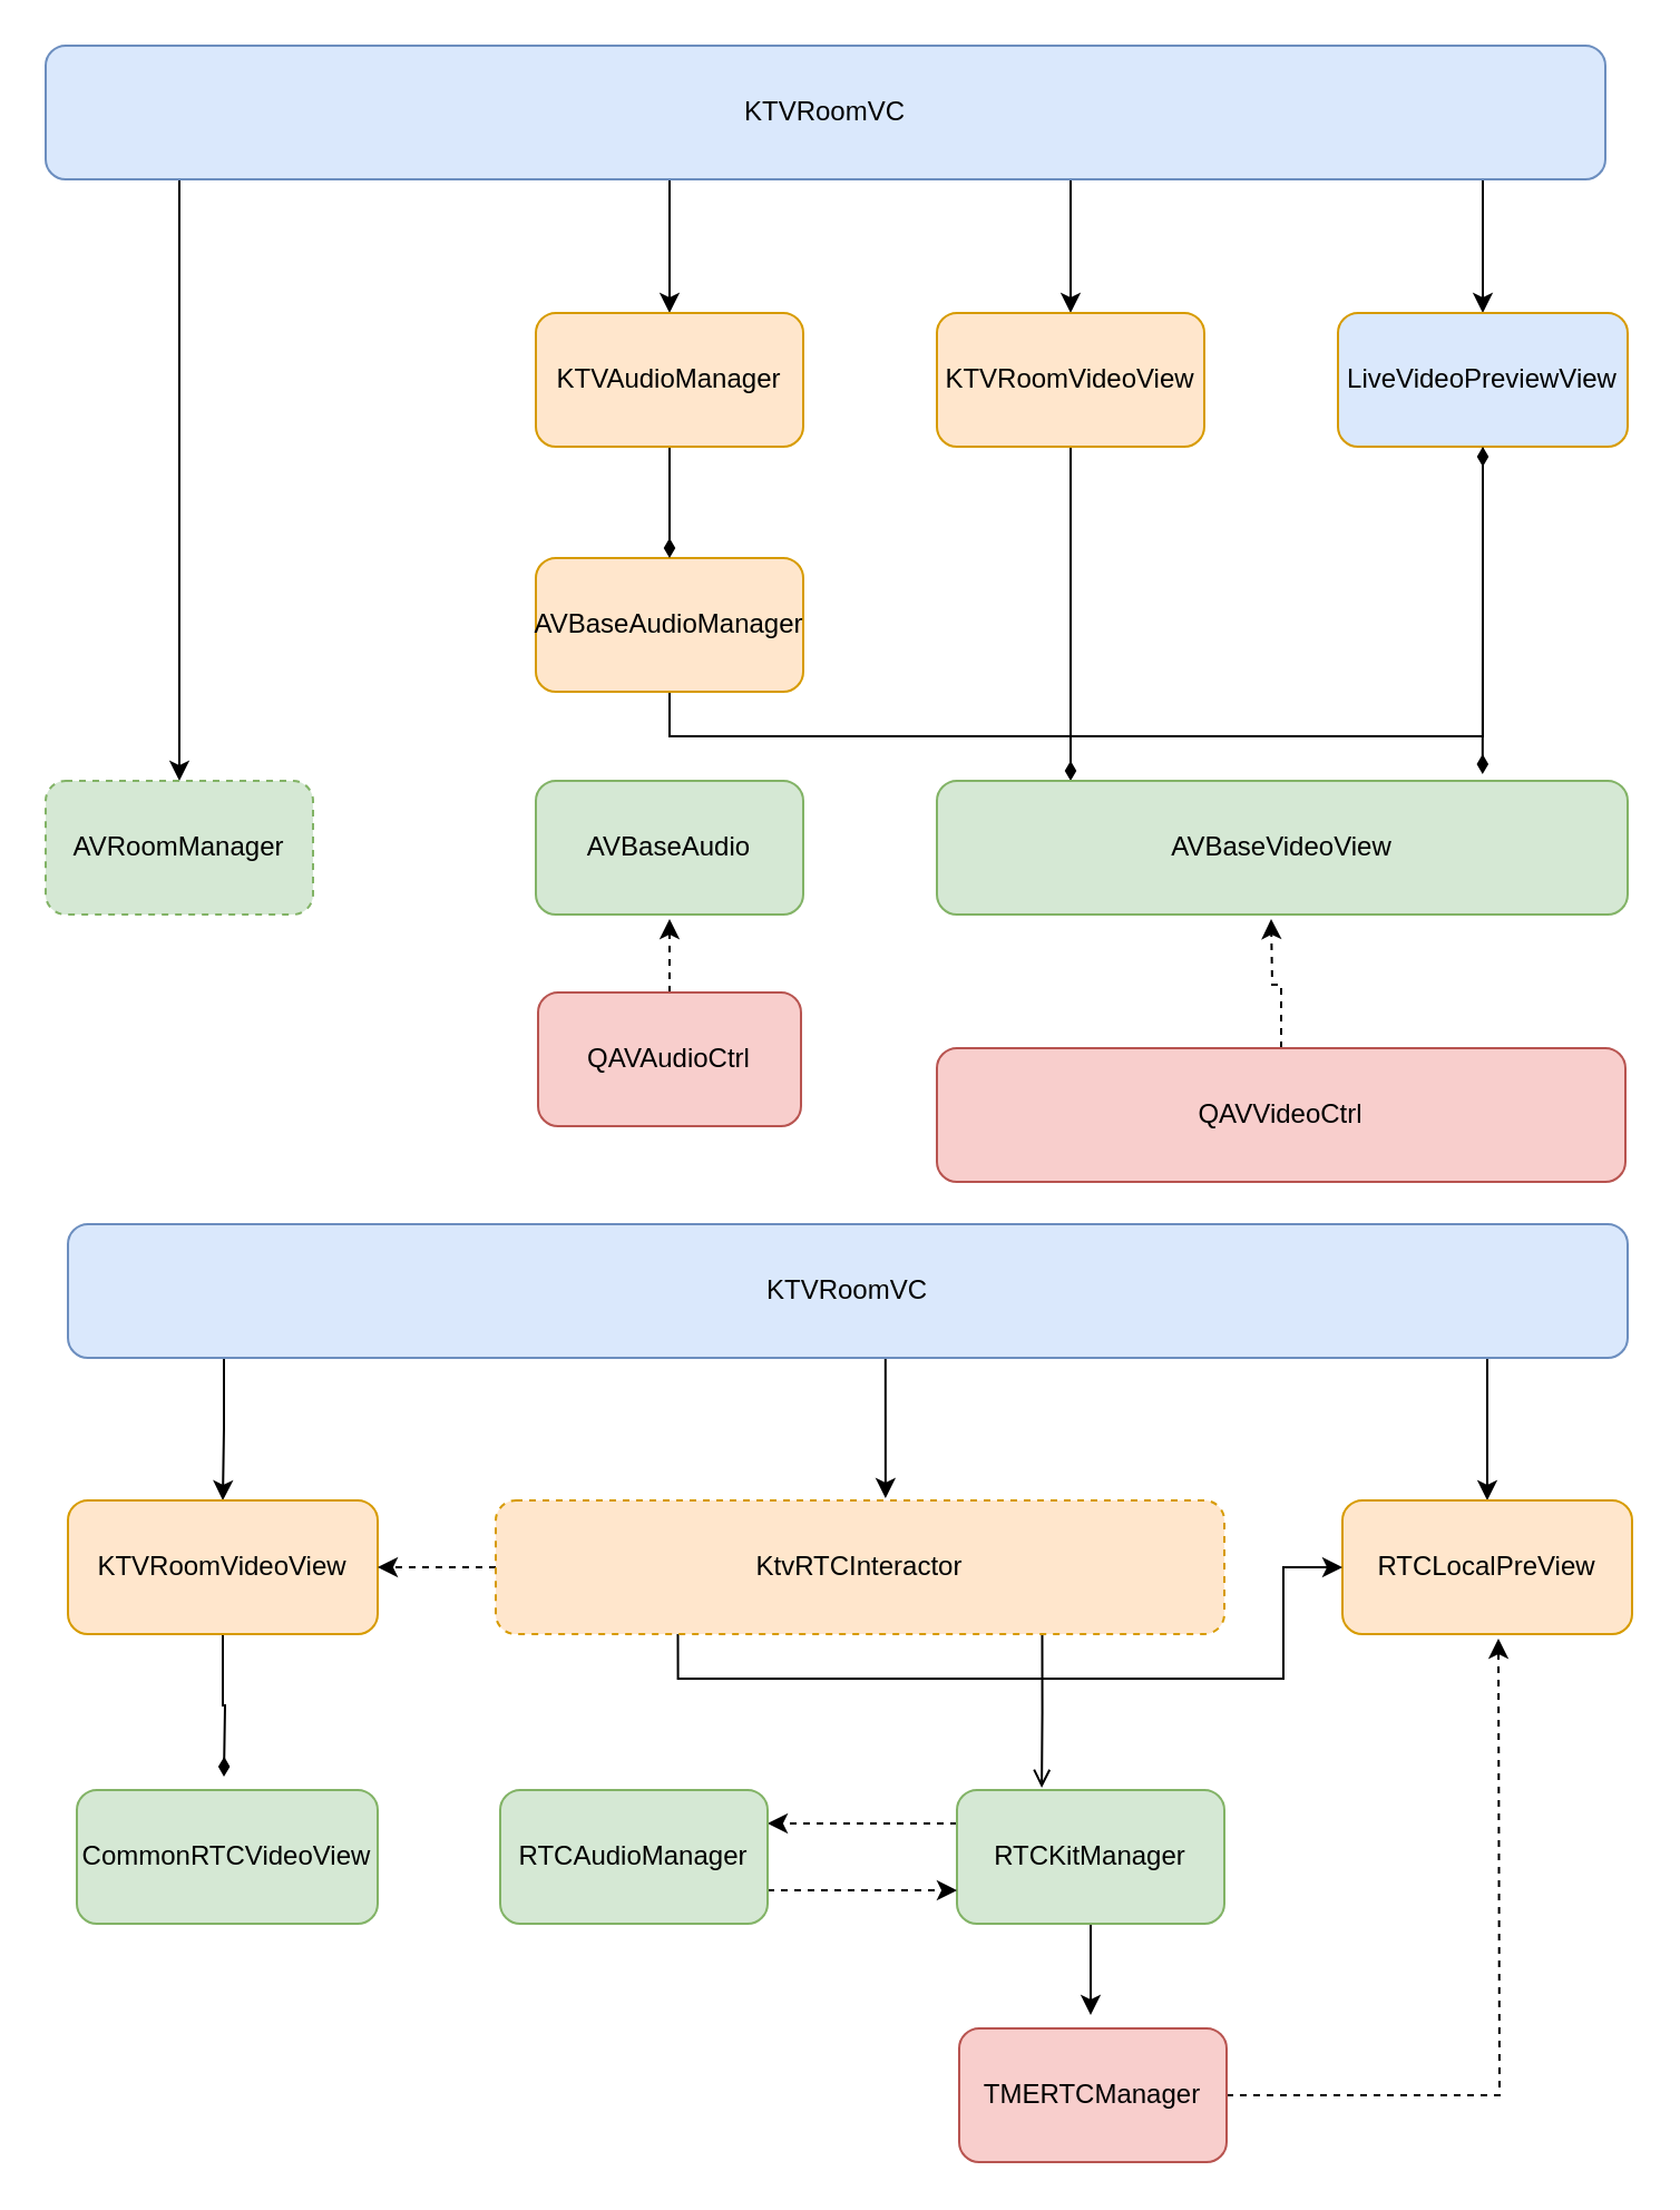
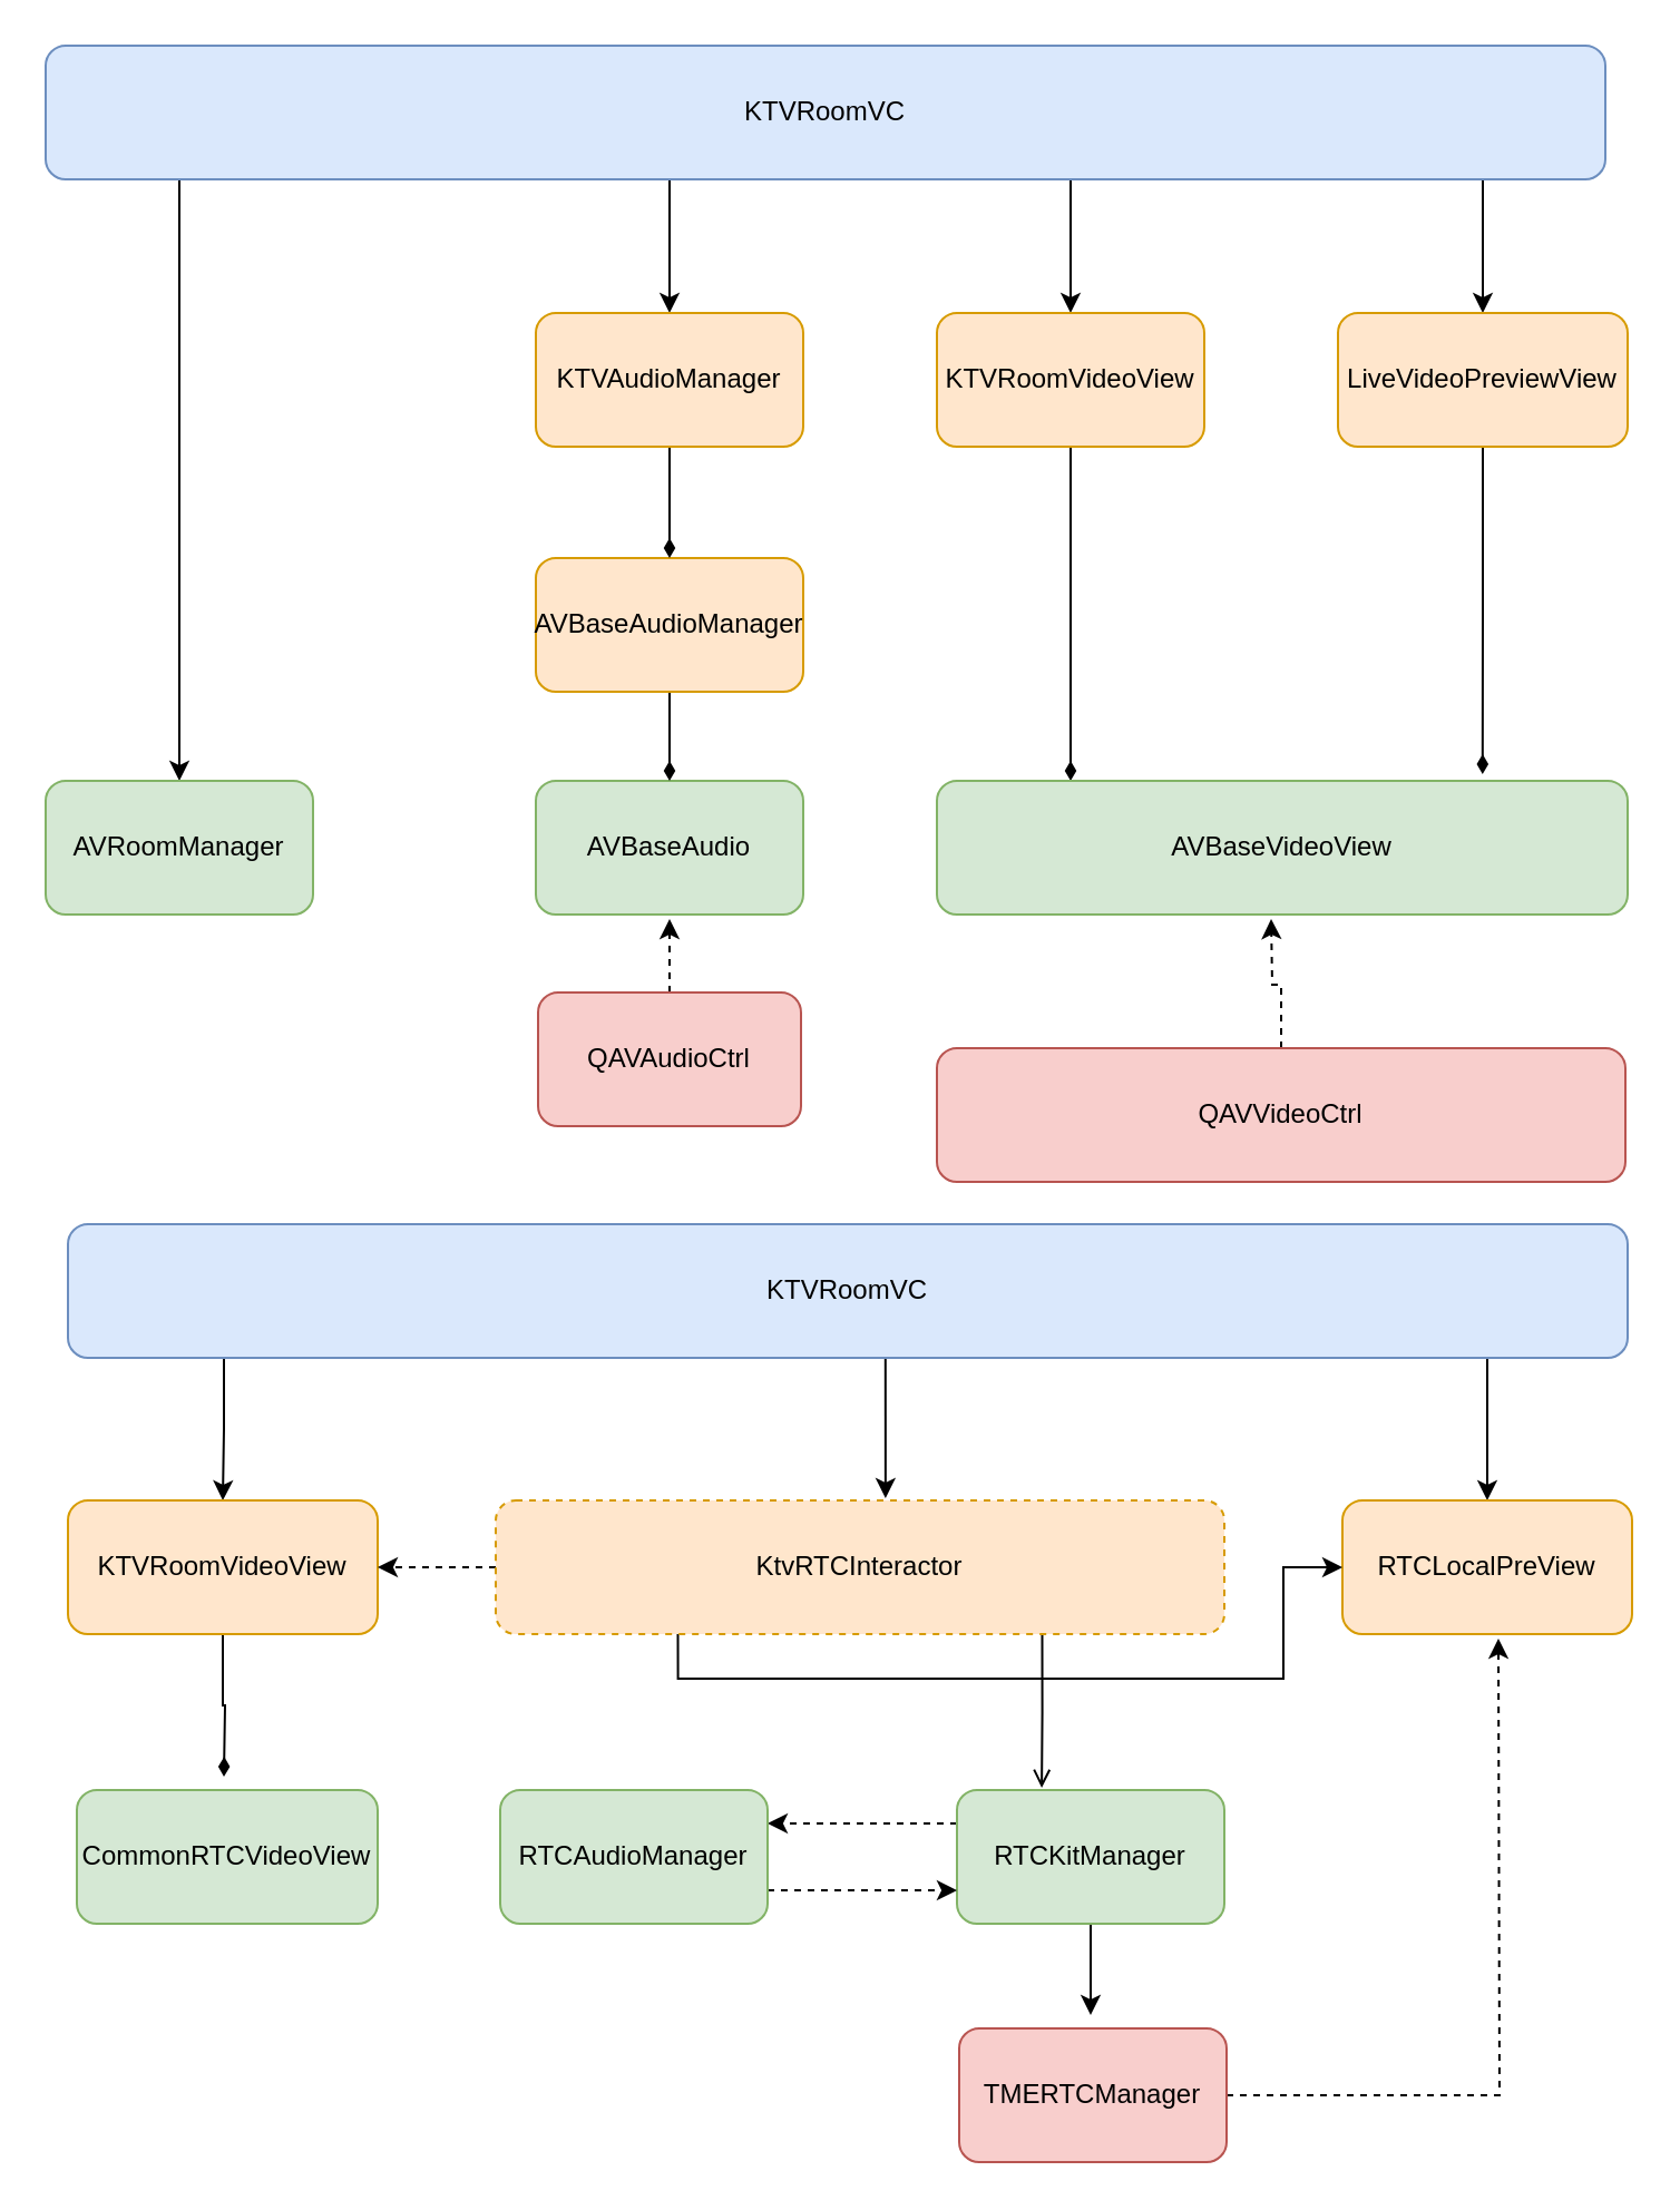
  <mxCell id="0" />
  <mxCell id="1" parent="0" />
  <mxCell id="2" style="edgeStyle=orthogonalEdgeStyle;rounded=0;orthogonalLoop=1;jettySize=auto;html=1;exitX=0.5;exitY=1;exitDx=0;exitDy=0;" edge="1" parent="1" source="6" target="10"><mxGeometry relative="1" as="geometry"><Array as="points"><mxPoint x="480" y="80" /></Array></mxGeometry></mxCell>
  <mxCell id="3" style="edgeStyle=orthogonalEdgeStyle;rounded=0;orthogonalLoop=1;jettySize=auto;html=1;exitX=0.5;exitY=1;exitDx=0;exitDy=0;entryX=0.5;entryY=0;entryDx=0;entryDy=0;" edge="1" parent="1" source="6" target="17"><mxGeometry relative="1" as="geometry"><Array as="points"><mxPoint x="300" y="80" /></Array></mxGeometry></mxCell>
  <mxCell id="4" style="edgeStyle=orthogonalEdgeStyle;rounded=0;orthogonalLoop=1;jettySize=auto;html=1;exitX=0.25;exitY=1;exitDx=0;exitDy=0;entryX=0.5;entryY=0;entryDx=0;entryDy=0;startArrow=none;startFill=0;endArrow=classic;endFill=1;" edge="1" parent="1" source="6" target="13"><mxGeometry relative="1" as="geometry"><Array as="points"><mxPoint x="80" y="80" /></Array></mxGeometry></mxCell>
  <mxCell id="5" style="edgeStyle=orthogonalEdgeStyle;rounded=0;orthogonalLoop=1;jettySize=auto;html=1;exitX=0.75;exitY=1;exitDx=0;exitDy=0;entryX=0.5;entryY=0;entryDx=0;entryDy=0;startArrow=none;startFill=0;endArrow=classic;endFill=1;" edge="1" parent="1" source="6" target="8"><mxGeometry relative="1" as="geometry"><Array as="points"><mxPoint x="665" y="80" /></Array></mxGeometry></mxCell>
  <mxCell id="6" value="KTVRoomVC" style="rounded=1;whiteSpace=wrap;html=1;fillColor=#dae8fc;strokeColor=#6c8ebf;" vertex="1" parent="1"><mxGeometry x="20" y="20" width="700" height="60" as="geometry" /></mxCell>
  <mxCell id="7" style="edgeStyle=orthogonalEdgeStyle;rounded=0;orthogonalLoop=1;jettySize=auto;html=1;exitX=0.5;exitY=1;exitDx=0;exitDy=0;entryX=0.79;entryY=-0.05;entryDx=0;entryDy=0;entryPerimeter=0;startArrow=none;startFill=0;endArrow=diamondThin;endFill=1;" edge="1" parent="1" source="8" target="11"><mxGeometry relative="1" as="geometry" /></mxCell>
- <mxCell id="8" value="LiveVideoPreviewView" style="rounded=1;whiteSpace=wrap;html=1;fillColor=#dae8fc;strokeColor=#d79b00;" vertex="1" parent="1"><mxGeometry x="600" y="140" width="130" height="60" as="geometry" /></mxCell>
+ <mxCell id="8" value="LiveVideoPreviewView" style="rounded=1;whiteSpace=wrap;html=1;fillColor=#ffe6cc;strokeColor=#d79b00;" vertex="1" parent="1"><mxGeometry x="600" y="140" width="130" height="60" as="geometry" /></mxCell>
  <mxCell id="9" style="edgeStyle=orthogonalEdgeStyle;rounded=0;orthogonalLoop=1;jettySize=auto;html=1;exitX=0.5;exitY=1;exitDx=0;exitDy=0;startArrow=none;startFill=0;endArrow=diamondThin;endFill=1;" edge="1" parent="1" source="10"><mxGeometry relative="1" as="geometry"><mxPoint x="480" y="350" as="targetPoint" /></mxGeometry></mxCell>
  <mxCell id="10" value="KTVRoomVideoView" style="rounded=1;whiteSpace=wrap;html=1;fillColor=#ffe6cc;strokeColor=#d79b00;" vertex="1" parent="1"><mxGeometry x="420" y="140" width="120" height="60" as="geometry" /></mxCell>
  <mxCell id="11" value="AVBaseVideoView" style="rounded=1;whiteSpace=wrap;html=1;fillColor=#d5e8d4;strokeColor=#82b366;" vertex="1" parent="1"><mxGeometry x="420" y="350" width="310" height="60" as="geometry" /></mxCell>
  <mxCell id="12" value="AVBaseAudio" style="rounded=1;whiteSpace=wrap;html=1;fillColor=#d5e8d4;strokeColor=#82b366;" vertex="1" parent="1"><mxGeometry x="240" y="350" width="120" height="60" as="geometry" /></mxCell>
- <mxCell id="13" value="AVRoomManager" style="rounded=1;whiteSpace=wrap;html=1;fillColor=#d5e8d4;strokeColor=#82b366;dashed=1;" vertex="1" parent="1"><mxGeometry x="20" y="350" width="120" height="60" as="geometry" /></mxCell>
- <mxCell id="14" style="edgeStyle=orthogonalEdgeStyle;rounded=0;orthogonalLoop=1;jettySize=auto;html=1;exitX=0.5;exitY=1;exitDx=0;exitDy=0;startArrow=none;startFill=0;endArrow=diamondThin;endFill=1;" edge="1" parent="1" source="15" target="8"><mxGeometry relative="1" as="geometry" /></mxCell>
+ <mxCell id="13" value="AVRoomManager" style="rounded=1;whiteSpace=wrap;html=1;fillColor=#d5e8d4;strokeColor=#82b366;" vertex="1" parent="1"><mxGeometry x="20" y="350" width="120" height="60" as="geometry" /></mxCell>
+ <mxCell id="14" style="edgeStyle=orthogonalEdgeStyle;rounded=0;orthogonalLoop=1;jettySize=auto;html=1;exitX=0.5;exitY=1;exitDx=0;exitDy=0;entryX=0.5;entryY=0;entryDx=0;entryDy=0;startArrow=none;startFill=0;endArrow=diamondThin;endFill=1;" edge="1" parent="1" source="15" target="12"><mxGeometry relative="1" as="geometry" /></mxCell>
  <mxCell id="15" value="AVBaseAudioManager" style="rounded=1;whiteSpace=wrap;html=1;fillColor=#ffe6cc;strokeColor=#d79b00;" vertex="1" parent="1"><mxGeometry x="240" y="250" width="120" height="60" as="geometry" /></mxCell>
  <mxCell id="16" style="edgeStyle=orthogonalEdgeStyle;rounded=0;orthogonalLoop=1;jettySize=auto;html=1;exitX=0.5;exitY=1;exitDx=0;exitDy=0;entryX=0.5;entryY=0;entryDx=0;entryDy=0;endArrow=diamondThin;endFill=1;" edge="1" parent="1" source="17" target="15"><mxGeometry relative="1" as="geometry" /></mxCell>
  <mxCell id="17" value="KTVAudioManager" style="rounded=1;whiteSpace=wrap;html=1;fillColor=#ffe6cc;strokeColor=#d79b00;" vertex="1" parent="1"><mxGeometry x="240" y="140" width="120" height="60" as="geometry" /></mxCell>
  <mxCell id="18" style="edgeStyle=orthogonalEdgeStyle;rounded=0;orthogonalLoop=1;jettySize=auto;html=1;exitX=0.25;exitY=1;exitDx=0;exitDy=0;entryX=0.535;entryY=-0.017;entryDx=0;entryDy=0;entryPerimeter=0;startArrow=none;startFill=0;endArrow=classic;endFill=1;" edge="1" parent="1" source="21" target="34"><mxGeometry relative="1" as="geometry"><Array as="points"><mxPoint x="397" y="609" /></Array></mxGeometry></mxCell>
  <mxCell id="19" style="edgeStyle=orthogonalEdgeStyle;rounded=0;orthogonalLoop=1;jettySize=auto;html=1;exitX=0.25;exitY=1;exitDx=0;exitDy=0;entryX=0.5;entryY=0;entryDx=0;entryDy=0;startArrow=none;startFill=0;endArrow=classic;endFill=1;" edge="1" parent="1" source="21" target="24"><mxGeometry relative="1" as="geometry"><Array as="points"><mxPoint x="100" y="609" /><mxPoint x="100" y="641" /></Array></mxGeometry></mxCell>
  <mxCell id="20" style="edgeStyle=orthogonalEdgeStyle;rounded=0;orthogonalLoop=1;jettySize=auto;html=1;exitX=0.75;exitY=1;exitDx=0;exitDy=0;startArrow=none;startFill=0;endArrow=classic;endFill=1;" edge="1" parent="1" source="21" target="22"><mxGeometry relative="1" as="geometry"><Array as="points"><mxPoint x="667" y="609" /></Array></mxGeometry></mxCell>
  <mxCell id="21" value="KTVRoomVC" style="rounded=1;whiteSpace=wrap;html=1;fillColor=#dae8fc;strokeColor=#6c8ebf;" vertex="1" parent="1"><mxGeometry x="30" y="549" width="700" height="60" as="geometry" /></mxCell>
  <mxCell id="22" value="RTCLocalPreView" style="rounded=1;whiteSpace=wrap;html=1;fillColor=#ffe6cc;strokeColor=#d79b00;" vertex="1" parent="1"><mxGeometry x="602" y="673" width="130" height="60" as="geometry" /></mxCell>
  <mxCell id="23" style="edgeStyle=orthogonalEdgeStyle;rounded=0;orthogonalLoop=1;jettySize=auto;html=1;exitX=0.5;exitY=1;exitDx=0;exitDy=0;startArrow=none;startFill=0;endArrow=diamondThin;endFill=1;" edge="1" parent="1" source="24"><mxGeometry relative="1" as="geometry"><mxPoint x="100" y="797" as="targetPoint" /></mxGeometry></mxCell>
  <mxCell id="24" value="KTVRoomVideoView" style="rounded=1;whiteSpace=wrap;html=1;fillColor=#ffe6cc;strokeColor=#d79b00;" vertex="1" parent="1"><mxGeometry x="30" y="673" width="139" height="60" as="geometry" /></mxCell>
  <mxCell id="25" value="CommonRTCVideoView" style="rounded=1;whiteSpace=wrap;html=1;fillColor=#d5e8d4;strokeColor=#82b366;" vertex="1" parent="1"><mxGeometry x="34" y="803" width="135" height="60" as="geometry" /></mxCell>
  <mxCell id="26" style="edgeStyle=orthogonalEdgeStyle;rounded=0;orthogonalLoop=1;jettySize=auto;html=1;exitX=0.5;exitY=1;exitDx=0;exitDy=0;startArrow=none;startFill=0;endArrow=classic;endFill=1;" edge="1" parent="1" source="28"><mxGeometry relative="1" as="geometry"><mxPoint x="489" y="904" as="targetPoint" /></mxGeometry></mxCell>
  <mxCell id="27" style="edgeStyle=orthogonalEdgeStyle;rounded=0;orthogonalLoop=1;jettySize=auto;html=1;exitX=0;exitY=0.25;exitDx=0;exitDy=0;entryX=1;entryY=0.25;entryDx=0;entryDy=0;dashed=1;startArrow=none;startFill=0;endArrow=classic;endFill=1;" edge="1" parent="1" source="28" target="30"><mxGeometry relative="1" as="geometry" /></mxCell>
  <mxCell id="28" value="RTCKitManager" style="rounded=1;whiteSpace=wrap;html=1;fillColor=#d5e8d4;strokeColor=#82b366;" vertex="1" parent="1"><mxGeometry x="429" y="803" width="120" height="60" as="geometry" /></mxCell>
  <mxCell id="29" style="edgeStyle=orthogonalEdgeStyle;rounded=0;orthogonalLoop=1;jettySize=auto;html=1;exitX=1;exitY=0.75;exitDx=0;exitDy=0;entryX=0;entryY=0.75;entryDx=0;entryDy=0;dashed=1;startArrow=none;startFill=0;endArrow=classic;endFill=1;" edge="1" parent="1" source="30" target="28"><mxGeometry relative="1" as="geometry" /></mxCell>
  <mxCell id="30" value="RTCAudioManager" style="rounded=1;whiteSpace=wrap;html=1;fillColor=#d5e8d4;strokeColor=#82b366;" vertex="1" parent="1"><mxGeometry x="224" y="803" width="120" height="60" as="geometry" /></mxCell>
  <mxCell id="31" style="edgeStyle=orthogonalEdgeStyle;rounded=0;orthogonalLoop=1;jettySize=auto;html=1;exitX=0.25;exitY=1;exitDx=0;exitDy=0;startArrow=none;startFill=0;endArrow=classic;endFill=1;" edge="1" parent="1" source="34" target="22"><mxGeometry relative="1" as="geometry" /></mxCell>
  <mxCell id="32" style="edgeStyle=orthogonalEdgeStyle;rounded=0;orthogonalLoop=1;jettySize=auto;html=1;exitX=0.75;exitY=1;exitDx=0;exitDy=0;entryX=0.317;entryY=-0.017;entryDx=0;entryDy=0;entryPerimeter=0;startArrow=none;startFill=0;endArrow=open;endFill=1;" edge="1" parent="1" source="34" target="28"><mxGeometry relative="1" as="geometry" /></mxCell>
  <mxCell id="33" style="edgeStyle=orthogonalEdgeStyle;rounded=0;orthogonalLoop=1;jettySize=auto;html=1;exitX=0;exitY=0.5;exitDx=0;exitDy=0;entryX=1;entryY=0.5;entryDx=0;entryDy=0;dashed=1;startArrow=none;startFill=0;endArrow=classic;endFill=1;" edge="1" parent="1" source="34" target="24"><mxGeometry relative="1" as="geometry" /></mxCell>
  <mxCell id="34" value="KtvRTCInteractor" style="rounded=1;whiteSpace=wrap;html=1;fillColor=#ffe6cc;strokeColor=#d79b00;dashed=1;" vertex="1" parent="1"><mxGeometry x="222" y="673" width="327" height="60" as="geometry" /></mxCell>
  <mxCell id="35" style="edgeStyle=orthogonalEdgeStyle;rounded=0;orthogonalLoop=1;jettySize=auto;html=1;exitX=1;exitY=0.5;exitDx=0;exitDy=0;startArrow=none;startFill=0;endArrow=classic;endFill=1;dashed=1;" edge="1" parent="1" source="36"><mxGeometry relative="1" as="geometry"><mxPoint x="672" y="735" as="targetPoint" /></mxGeometry></mxCell>
  <mxCell id="36" value="TMERTCManager" style="rounded=1;whiteSpace=wrap;html=1;fillColor=#f8cecc;strokeColor=#b85450;" vertex="1" parent="1"><mxGeometry x="430" y="910" width="120" height="60" as="geometry" /></mxCell>
  <mxCell id="37" style="edgeStyle=orthogonalEdgeStyle;rounded=0;orthogonalLoop=1;jettySize=auto;html=1;exitX=0.5;exitY=0;exitDx=0;exitDy=0;dashed=1;startArrow=none;startFill=0;endArrow=classic;endFill=1;" edge="1" parent="1" source="38"><mxGeometry relative="1" as="geometry"><mxPoint x="570" y="412" as="targetPoint" /></mxGeometry></mxCell>
  <mxCell id="38" value="QAVVideoCtrl" style="rounded=1;whiteSpace=wrap;html=1;fillColor=#f8cecc;strokeColor=#b85450;" vertex="1" parent="1"><mxGeometry x="420" y="470" width="309" height="60" as="geometry" /></mxCell>
  <mxCell id="39" style="edgeStyle=orthogonalEdgeStyle;rounded=0;orthogonalLoop=1;jettySize=auto;html=1;exitX=0.5;exitY=0;exitDx=0;exitDy=0;dashed=1;startArrow=none;startFill=0;endArrow=classic;endFill=1;" edge="1" parent="1" source="40"><mxGeometry relative="1" as="geometry"><mxPoint x="300" y="412" as="targetPoint" /></mxGeometry></mxCell>
  <mxCell id="40" value="QAVAudioCtrl" style="rounded=1;whiteSpace=wrap;html=1;fillColor=#f8cecc;strokeColor=#b85450;" vertex="1" parent="1"><mxGeometry x="241" y="445" width="118" height="60" as="geometry" /></mxCell>
